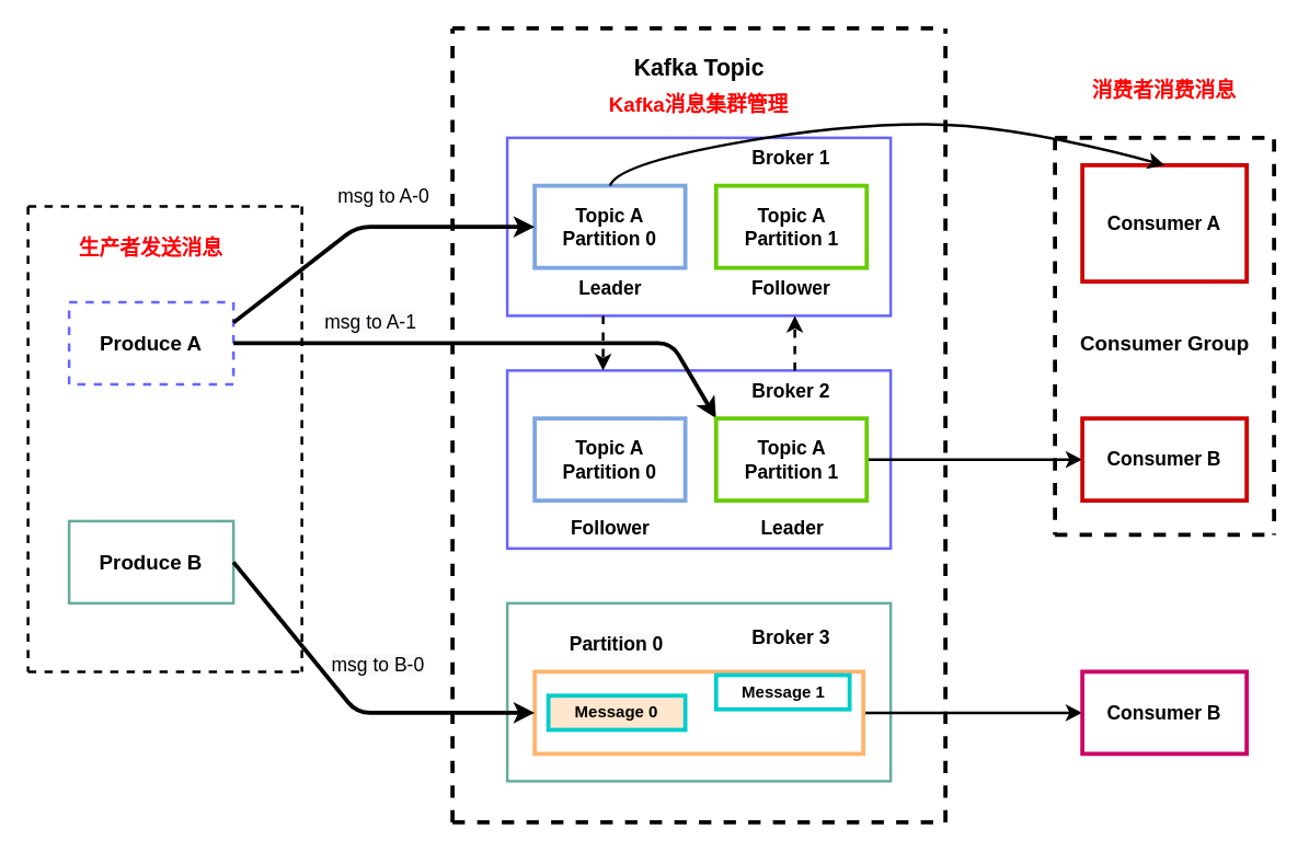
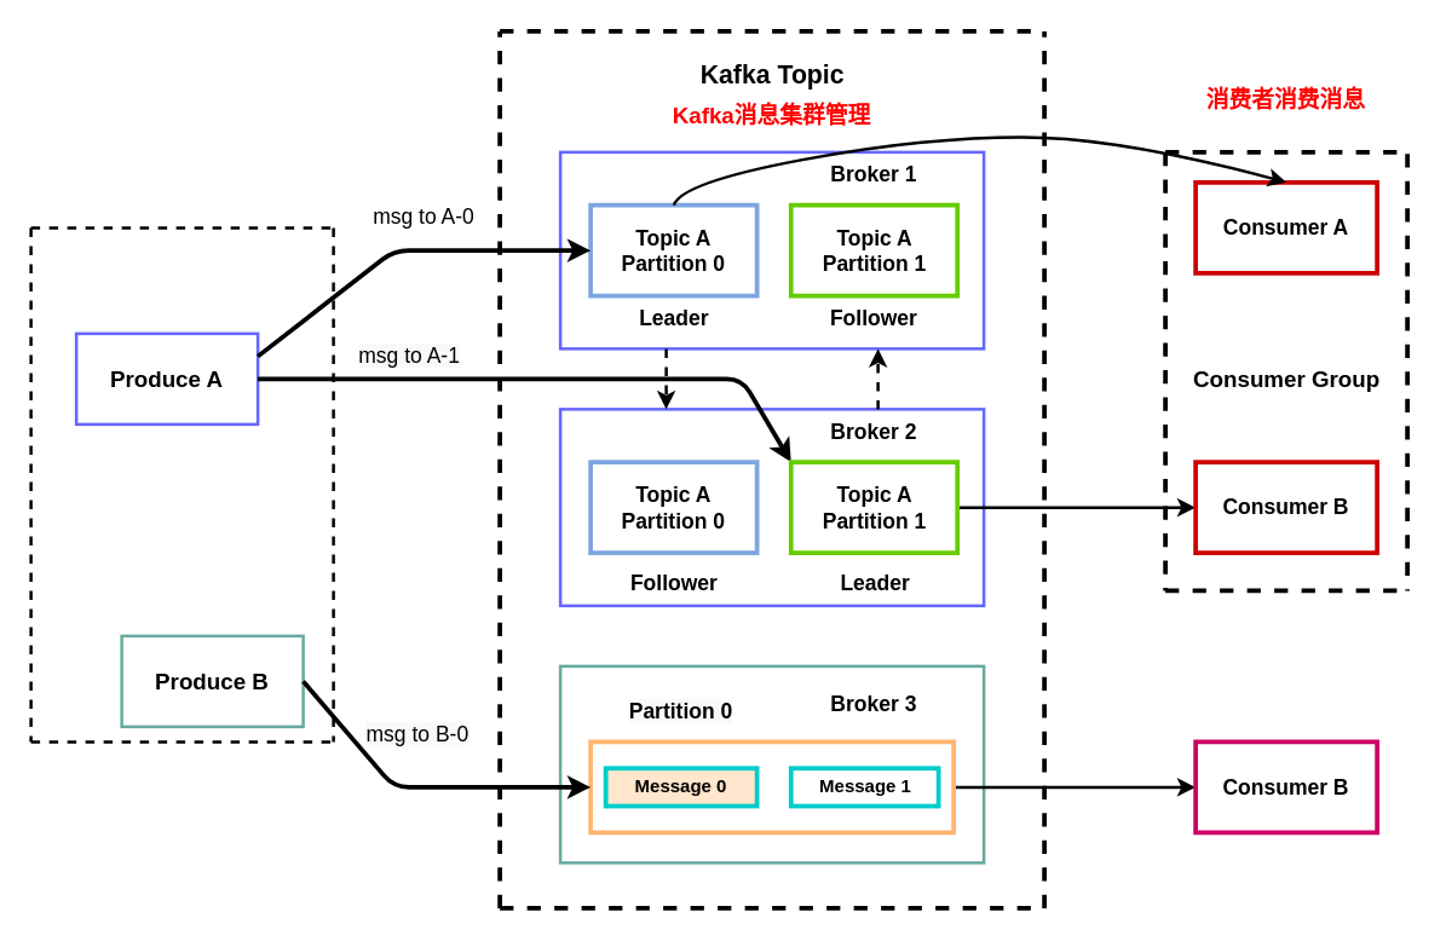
  <mxCell id="0" />
  <mxCell id="1" parent="0" />
- <mxCell id="2" value="&lt;b&gt;&lt;font style=&quot;font-size: 15px&quot;&gt;Produce A&lt;/font&gt;&lt;/b&gt;" style="rounded=0;whiteSpace=wrap;html=1;strokeWidth=2;strokeColor=#6666FF;dashed=1;" parent="1" vertex="1"><mxGeometry x="50" y="220" width="120" height="60" as="geometry" /></mxCell>
- <mxCell id="3" value="&lt;b&gt;&lt;font style=&quot;font-size: 15px&quot;&gt;Produce B&lt;/font&gt;&lt;/b&gt;" style="rounded=0;whiteSpace=wrap;html=1;strokeWidth=2;strokeColor=#67AB9F;" parent="1" vertex="1"><mxGeometry x="50" y="380" width="120" height="60" as="geometry" /></mxCell>
+ <mxCell id="2" value="&lt;b&gt;&lt;font style=&quot;font-size: 15px&quot;&gt;Produce A&lt;/font&gt;&lt;/b&gt;" style="rounded=0;whiteSpace=wrap;html=1;strokeWidth=2;strokeColor=#6666FF;" parent="1" vertex="1"><mxGeometry x="50" y="220" width="120" height="60" as="geometry" /></mxCell>
+ <mxCell id="3" value="&lt;b&gt;&lt;font style=&quot;font-size: 15px&quot;&gt;Produce B&lt;/font&gt;&lt;/b&gt;" style="rounded=0;whiteSpace=wrap;html=1;strokeWidth=2;strokeColor=#67AB9F;" parent="1" vertex="1"><mxGeometry x="80" y="420" width="120" height="60" as="geometry" /></mxCell>
  <mxCell id="4" value="" style="endArrow=none;dashed=1;html=1;strokeWidth=3;" parent="1" edge="1"><mxGeometry width="50" height="50" relative="1" as="geometry"><mxPoint x="330" y="600" as="sourcePoint" /><mxPoint x="330" y="20" as="targetPoint" /></mxGeometry></mxCell>
  <mxCell id="5" value="" style="endArrow=none;dashed=1;html=1;strokeWidth=3;" parent="1" edge="1"><mxGeometry width="50" height="50" relative="1" as="geometry"><mxPoint x="330" y="20" as="sourcePoint" /><mxPoint x="690" y="20" as="targetPoint" /></mxGeometry></mxCell>
  <mxCell id="6" value="" style="endArrow=none;dashed=1;html=1;strokeWidth=3;" parent="1" edge="1"><mxGeometry width="50" height="50" relative="1" as="geometry"><mxPoint x="330" y="600" as="sourcePoint" /><mxPoint x="690" y="600" as="targetPoint" /></mxGeometry></mxCell>
  <mxCell id="7" value="" style="endArrow=none;dashed=1;html=1;strokeWidth=3;" parent="1" edge="1"><mxGeometry width="50" height="50" relative="1" as="geometry"><mxPoint x="690" y="600" as="sourcePoint" /><mxPoint x="690" y="20" as="targetPoint" /></mxGeometry></mxCell>
  <mxCell id="8" value="" style="rounded=0;whiteSpace=wrap;html=1;strokeWidth=2;strokeColor=#6666FF;" parent="1" vertex="1"><mxGeometry x="370" y="100" width="280" height="130" as="geometry" /></mxCell>
  <mxCell id="9" value="&lt;b&gt;&lt;font style=&quot;font-size: 17px&quot;&gt;Kafka Topic&lt;/font&gt;&lt;/b&gt;" style="text;html=1;align=center;verticalAlign=middle;resizable=0;points=[];autosize=1;" parent="1" vertex="1"><mxGeometry x="445" y="40" width="130" height="20" as="geometry" /></mxCell>
  <mxCell id="10" value="" style="rounded=0;whiteSpace=wrap;html=1;strokeWidth=2;strokeColor=#6666FF;" parent="1" vertex="1"><mxGeometry x="370" y="270" width="280" height="130" as="geometry" /></mxCell>
  <mxCell id="11" value="" style="rounded=0;whiteSpace=wrap;html=1;strokeWidth=2;strokeColor=#67AB9F;" parent="1" vertex="1"><mxGeometry x="370" y="440" width="280" height="130" as="geometry" /></mxCell>
  <mxCell id="12" value="&lt;b style=&quot;font-size: 14px&quot;&gt;Topic A&lt;br&gt;Partition 0&lt;/b&gt;" style="rounded=0;whiteSpace=wrap;html=1;strokeWidth=3;strokeColor=#7EA6E0;" parent="1" vertex="1"><mxGeometry x="390" y="135" width="110" height="60" as="geometry" /></mxCell>
  <mxCell id="13" value="&lt;b&gt;&lt;font style=&quot;font-size: 14px&quot;&gt;Leader&lt;/font&gt;&lt;/b&gt;" style="text;html=1;align=center;verticalAlign=middle;resizable=0;points=[];autosize=1;" parent="1" vertex="1"><mxGeometry x="415" y="200" width="60" height="20" as="geometry" /></mxCell>
  <mxCell id="14" value="&lt;b&gt;&lt;font style=&quot;font-size: 14px&quot;&gt;Broker 1&lt;/font&gt;&lt;/b&gt;" style="text;html=1;strokeColor=none;fillColor=none;align=center;verticalAlign=middle;whiteSpace=wrap;rounded=0;" parent="1" vertex="1"><mxGeometry x="540" y="110" width="75" height="10" as="geometry" /></mxCell>
  <mxCell id="15" value="&lt;b style=&quot;font-size: 14px&quot;&gt;Topic A&lt;br&gt;Partition 0&lt;/b&gt;" style="rounded=0;whiteSpace=wrap;html=1;strokeWidth=3;strokeColor=#7EA6E0;" parent="1" vertex="1"><mxGeometry x="390" y="305" width="110" height="60" as="geometry" /></mxCell>
  <mxCell id="16" value="&lt;b&gt;&lt;font style=&quot;font-size: 14px&quot;&gt;Follower&lt;/font&gt;&lt;/b&gt;" style="text;html=1;strokeColor=none;fillColor=none;align=center;verticalAlign=middle;whiteSpace=wrap;rounded=0;" parent="1" vertex="1"><mxGeometry x="407.5" y="380" width="75" height="10" as="geometry" /></mxCell>
  <mxCell id="17" value="" style="endArrow=classic;html=1;strokeWidth=3;exitX=1;exitY=0.25;exitDx=0;exitDy=0;entryX=0;entryY=0.5;entryDx=0;entryDy=0;" parent="1" source="2" target="12" edge="1"><mxGeometry width="50" height="50" relative="1" as="geometry"><mxPoint x="570" y="380" as="sourcePoint" /><mxPoint x="330" y="150" as="targetPoint" /><Array as="points"><mxPoint x="260" y="165" /></Array></mxGeometry></mxCell>
  <mxCell id="18" value="" style="endArrow=classic;html=1;strokeWidth=3;exitX=1;exitY=0.5;exitDx=0;exitDy=0;entryX=0;entryY=0;entryDx=0;entryDy=0;" parent="1" source="2" target="21" edge="1"><mxGeometry width="50" height="50" relative="1" as="geometry"><mxPoint x="170" y="215" as="sourcePoint" /><mxPoint x="390" y="165" as="targetPoint" /><Array as="points"><mxPoint x="490" y="250" /></Array></mxGeometry></mxCell>
  <mxCell id="19" value="&lt;b style=&quot;font-size: 14px&quot;&gt;Topic A&lt;br&gt;Partition 1&lt;/b&gt;" style="rounded=0;whiteSpace=wrap;html=1;strokeWidth=3;strokeColor=#66CC00;" parent="1" vertex="1"><mxGeometry x="522.5" y="135" width="110" height="60" as="geometry" /></mxCell>
  <mxCell id="20" style="edgeStyle=orthogonalEdgeStyle;rounded=0;orthogonalLoop=1;jettySize=auto;html=1;entryX=0;entryY=0.5;entryDx=0;entryDy=0;strokeWidth=2;" parent="1" source="21" target="48" edge="1"><mxGeometry relative="1" as="geometry" /></mxCell>
  <mxCell id="21" value="&lt;b style=&quot;font-size: 14px&quot;&gt;Topic A&lt;br&gt;Partition 1&lt;/b&gt;" style="rounded=0;whiteSpace=wrap;html=1;strokeWidth=3;strokeColor=#66CC00;" parent="1" vertex="1"><mxGeometry x="522.5" y="305" width="110" height="60" as="geometry" /></mxCell>
  <mxCell id="22" value="&lt;b&gt;&lt;font style=&quot;font-size: 14px&quot;&gt;Broker 2&lt;/font&gt;&lt;/b&gt;" style="text;html=1;strokeColor=none;fillColor=none;align=center;verticalAlign=middle;whiteSpace=wrap;rounded=0;" parent="1" vertex="1"><mxGeometry x="540" y="280" width="75" height="10" as="geometry" /></mxCell>
  <mxCell id="23" value="&lt;b&gt;&lt;font style=&quot;font-size: 14px&quot;&gt;Leader&lt;/font&gt;&lt;/b&gt;" style="text;html=1;align=center;verticalAlign=middle;resizable=0;points=[];autosize=1;" parent="1" vertex="1"><mxGeometry x="547.5" y="375" width="60" height="20" as="geometry" /></mxCell>
  <mxCell id="24" value="&lt;b&gt;&lt;font style=&quot;font-size: 14px&quot;&gt;Follower&lt;/font&gt;&lt;/b&gt;" style="text;html=1;strokeColor=none;fillColor=none;align=center;verticalAlign=middle;whiteSpace=wrap;rounded=0;" parent="1" vertex="1"><mxGeometry x="540" y="205" width="75" height="10" as="geometry" /></mxCell>
  <mxCell id="25" style="edgeStyle=orthogonalEdgeStyle;rounded=0;orthogonalLoop=1;jettySize=auto;html=1;strokeWidth=2;" parent="1" source="26" target="51" edge="1"><mxGeometry relative="1" as="geometry" /></mxCell>
  <mxCell id="26" value="" style="rounded=0;whiteSpace=wrap;html=1;strokeWidth=3;strokeColor=#FFB570;" parent="1" vertex="1"><mxGeometry x="390" y="490" width="240" height="60" as="geometry" /></mxCell>
  <mxCell id="27" value="&lt;b&gt;Message 0&lt;/b&gt;" style="rounded=0;whiteSpace=wrap;html=1;strokeWidth=3;strokeColor=#00CCCC;fillColor=#ffe6cc;" parent="1" vertex="1"><mxGeometry x="400" y="507.5" width="100" height="25" as="geometry" /></mxCell>
- <mxCell id="28" value="&lt;b&gt;Message 1&lt;/b&gt;" style="rounded=0;whiteSpace=wrap;html=1;strokeWidth=3;strokeColor=#00CCCC;" parent="1" vertex="1"><mxGeometry x="522.5" y="492.5" width="97.5" height="25" as="geometry" /></mxCell>
+ <mxCell id="28" value="&lt;b&gt;Message 1&lt;/b&gt;" style="rounded=0;whiteSpace=wrap;html=1;strokeWidth=3;strokeColor=#00CCCC;" parent="1" vertex="1"><mxGeometry x="522.5" y="507.5" width="97.5" height="25" as="geometry" /></mxCell>
  <mxCell id="29" value="&lt;b&gt;&lt;font style=&quot;font-size: 14px&quot;&gt;Broker 3&lt;/font&gt;&lt;/b&gt;" style="text;html=1;strokeColor=none;fillColor=none;align=center;verticalAlign=middle;whiteSpace=wrap;rounded=0;" parent="1" vertex="1"><mxGeometry x="540" y="460" width="75" height="10" as="geometry" /></mxCell>
  <mxCell id="30" value="&#10;&#10;&lt;b style=&quot;color: rgb(0, 0, 0); font-family: helvetica; font-style: normal; letter-spacing: normal; text-align: center; text-indent: 0px; text-transform: none; word-spacing: 0px; background-color: rgb(248, 249, 250); font-size: 14px;&quot;&gt;Partition 0&lt;/b&gt;&#10;&#10;" style="text;html=1;strokeColor=none;fillColor=none;align=center;verticalAlign=middle;whiteSpace=wrap;rounded=0;" parent="1" vertex="1"><mxGeometry x="410" y="460" width="80" height="20" as="geometry" /></mxCell>
  <mxCell id="31" value="" style="endArrow=classic;html=1;strokeWidth=3;exitX=1;exitY=0.5;exitDx=0;exitDy=0;entryX=0;entryY=0.5;entryDx=0;entryDy=0;" parent="1" source="3" target="26" edge="1"><mxGeometry width="50" height="50" relative="1" as="geometry"><mxPoint x="570" y="380" as="sourcePoint" /><mxPoint x="620" y="330" as="targetPoint" /><Array as="points"><mxPoint x="260" y="520" /></Array></mxGeometry></mxCell>
  <mxCell id="32" value="" style="endArrow=none;dashed=1;html=1;strokeWidth=2;" parent="1" edge="1"><mxGeometry width="50" height="50" relative="1" as="geometry"><mxPoint x="20" y="150" as="sourcePoint" /><mxPoint x="220" y="150" as="targetPoint" /><Array as="points"><mxPoint x="120" y="150" /></Array></mxGeometry></mxCell>
  <mxCell id="33" value="" style="endArrow=none;dashed=1;html=1;strokeWidth=2;" parent="1" edge="1"><mxGeometry width="50" height="50" relative="1" as="geometry"><mxPoint x="20" y="150" as="sourcePoint" /><mxPoint x="20" y="490" as="targetPoint" /></mxGeometry></mxCell>
  <mxCell id="34" value="" style="endArrow=none;dashed=1;html=1;strokeWidth=2;" parent="1" edge="1"><mxGeometry width="50" height="50" relative="1" as="geometry"><mxPoint x="20" y="490" as="sourcePoint" /><mxPoint x="220" y="490" as="targetPoint" /></mxGeometry></mxCell>
  <mxCell id="35" value="" style="endArrow=none;dashed=1;html=1;strokeWidth=2;" parent="1" edge="1"><mxGeometry width="50" height="50" relative="1" as="geometry"><mxPoint x="220" y="150" as="sourcePoint" /><mxPoint x="220" y="490" as="targetPoint" /></mxGeometry></mxCell>
- <mxCell id="36" value="&lt;b&gt;&lt;font color=&quot;#ff0008&quot; style=&quot;font-size: 15px&quot;&gt;生产者发送消息&lt;/font&gt;&lt;/b&gt;" style="text;html=1;strokeColor=none;fillColor=none;align=center;verticalAlign=middle;whiteSpace=wrap;rounded=0;" parent="1" vertex="1"><mxGeometry x="50" y="170" width="120" height="20" as="geometry" /></mxCell>
  <mxCell id="37" value="" style="endArrow=classic;html=1;dashed=1;strokeWidth=2;entryX=0.75;entryY=1;entryDx=0;entryDy=0;exitX=0.75;exitY=0;exitDx=0;exitDy=0;" parent="1" source="10" target="8" edge="1"><mxGeometry width="50" height="50" relative="1" as="geometry"><mxPoint x="650" y="330" as="sourcePoint" /><mxPoint x="700" y="280" as="targetPoint" /></mxGeometry></mxCell>
  <mxCell id="38" value="" style="endArrow=classic;html=1;dashed=1;strokeWidth=2;entryX=0.25;entryY=0;entryDx=0;entryDy=0;exitX=0.25;exitY=1;exitDx=0;exitDy=0;" parent="1" source="8" target="10" edge="1"><mxGeometry width="50" height="50" relative="1" as="geometry"><mxPoint x="590" y="260" as="sourcePoint" /><mxPoint x="590" y="210" as="targetPoint" /></mxGeometry></mxCell>
  <mxCell id="39" value="&lt;b&gt;&lt;font style=&quot;font-size: 15px&quot; color=&quot;#ff0000&quot;&gt;Kafka消息集群管理&lt;/font&gt;&lt;/b&gt;" style="text;html=1;strokeColor=none;fillColor=none;align=center;verticalAlign=middle;whiteSpace=wrap;rounded=0;" parent="1" vertex="1"><mxGeometry x="426.25" y="70" width="167.5" height="10" as="geometry" /></mxCell>
  <mxCell id="40" value="&lt;span style=&quot;font-size: 14px&quot;&gt;msg to A-0&lt;/span&gt;" style="text;html=1;strokeColor=none;fillColor=none;align=center;verticalAlign=middle;whiteSpace=wrap;rounded=0;" parent="1" vertex="1"><mxGeometry x="240" y="135" width="80" height="15" as="geometry" /></mxCell>
  <mxCell id="41" value="&lt;span style=&quot;color: rgb(0 , 0 , 0) ; font-family: &amp;#34;helvetica&amp;#34; ; font-size: 14px ; font-style: normal ; font-weight: 400 ; letter-spacing: normal ; text-align: center ; text-indent: 0px ; text-transform: none ; word-spacing: 0px ; background-color: rgb(248 , 249 , 250) ; display: inline ; float: none&quot;&gt;msg to A-1&lt;/span&gt;" style="text;whiteSpace=wrap;html=1;" parent="1" vertex="1"><mxGeometry x="235" y="220" width="90" height="30" as="geometry" /></mxCell>
  <mxCell id="42" value="&lt;span style=&quot;color: rgb(0 , 0 , 0) ; font-family: &amp;#34;helvetica&amp;#34; ; font-size: 14px ; font-style: normal ; font-weight: 400 ; letter-spacing: normal ; text-align: center ; text-indent: 0px ; text-transform: none ; word-spacing: 0px ; background-color: rgb(248 , 249 , 250) ; display: inline ; float: none&quot;&gt;msg to B-0&lt;/span&gt;" style="text;whiteSpace=wrap;html=1;" parent="1" vertex="1"><mxGeometry x="240" y="470" width="90" height="30" as="geometry" /></mxCell>
  <mxCell id="43" value="" style="endArrow=none;dashed=1;html=1;strokeWidth=3;" parent="1" edge="1"><mxGeometry width="50" height="50" relative="1" as="geometry"><mxPoint x="770" y="100" as="sourcePoint" /><mxPoint x="930" y="100" as="targetPoint" /></mxGeometry></mxCell>
  <mxCell id="44" value="" style="endArrow=none;dashed=1;html=1;strokeWidth=3;" parent="1" edge="1"><mxGeometry width="50" height="50" relative="1" as="geometry"><mxPoint x="770" y="390" as="sourcePoint" /><mxPoint x="930" y="390" as="targetPoint" /><Array as="points" /></mxGeometry></mxCell>
  <mxCell id="45" value="" style="endArrow=none;dashed=1;html=1;strokeWidth=3;" parent="1" edge="1"><mxGeometry width="50" height="50" relative="1" as="geometry"><mxPoint x="770" y="100" as="sourcePoint" /><mxPoint x="770" y="390" as="targetPoint" /></mxGeometry></mxCell>
  <mxCell id="46" value="" style="endArrow=none;dashed=1;html=1;strokeWidth=3;" parent="1" edge="1"><mxGeometry width="50" height="50" relative="1" as="geometry"><mxPoint x="930" y="101" as="sourcePoint" /><mxPoint x="930" y="390" as="targetPoint" /></mxGeometry></mxCell>
- <mxCell id="47" value="&lt;b&gt;&lt;font style=&quot;font-size: 14px&quot;&gt;Consumer A&lt;/font&gt;&lt;/b&gt;" style="rounded=0;whiteSpace=wrap;html=1;strokeWidth=3;strokeColor=#CC0000;" parent="1" vertex="1"><mxGeometry x="790" y="120" width="120" height="85" as="geometry" /></mxCell>
+ <mxCell id="47" value="&lt;b&gt;&lt;font style=&quot;font-size: 14px&quot;&gt;Consumer A&lt;/font&gt;&lt;/b&gt;" style="rounded=0;whiteSpace=wrap;html=1;strokeWidth=3;strokeColor=#CC0000;" parent="1" vertex="1"><mxGeometry x="790" y="120" width="120" height="60" as="geometry" /></mxCell>
  <mxCell id="48" value="&lt;span&gt;&lt;b&gt;&lt;font style=&quot;font-size: 14px&quot;&gt;Consumer B&lt;/font&gt;&lt;/b&gt;&lt;/span&gt;" style="rounded=0;whiteSpace=wrap;html=1;strokeWidth=3;strokeColor=#CC0000;" parent="1" vertex="1"><mxGeometry x="790" y="305" width="120" height="60" as="geometry" /></mxCell>
  <mxCell id="49" value="&lt;b&gt;&lt;font style=&quot;font-size: 15px&quot;&gt;Consumer Group&lt;/font&gt;&lt;/b&gt;" style="text;html=1;align=center;verticalAlign=middle;resizable=0;points=[];autosize=1;" parent="1" vertex="1"><mxGeometry x="780" y="240" width="140" height="20" as="geometry" /></mxCell>
  <mxCell id="50" value="" style="curved=1;endArrow=classic;html=1;strokeWidth=2;exitX=0.5;exitY=0;exitDx=0;exitDy=0;entryX=0.5;entryY=0;entryDx=0;entryDy=0;" parent="1" source="12" target="47" edge="1"><mxGeometry width="50" height="50" relative="1" as="geometry"><mxPoint x="650" y="300" as="sourcePoint" /><mxPoint x="700" y="250" as="targetPoint" /><Array as="points"><mxPoint x="450" y="120" /><mxPoint y="90" x="610" /><mxPoint x="740" y="90" /></Array></mxGeometry></mxCell>
  <mxCell id="51" value="&lt;span&gt;&lt;b&gt;&lt;font style=&quot;font-size: 14px&quot;&gt;Consumer B&lt;/font&gt;&lt;/b&gt;&lt;/span&gt;" style="rounded=0;whiteSpace=wrap;html=1;strokeWidth=3;strokeColor=#CC0066;" parent="1" vertex="1"><mxGeometry x="790" y="490" width="120" height="60" as="geometry" /></mxCell>
  <mxCell id="52" value="&lt;b&gt;&lt;font style=&quot;font-size: 15px&quot; color=&quot;#ff0000&quot;&gt;消费者消费消息&lt;/font&gt;&lt;/b&gt;" style="text;html=1;strokeColor=none;fillColor=none;align=center;verticalAlign=middle;whiteSpace=wrap;rounded=0;" vertex="1" parent="1"><mxGeometry x="766.25" y="60" width="167.5" height="10" as="geometry" /></mxCell>
